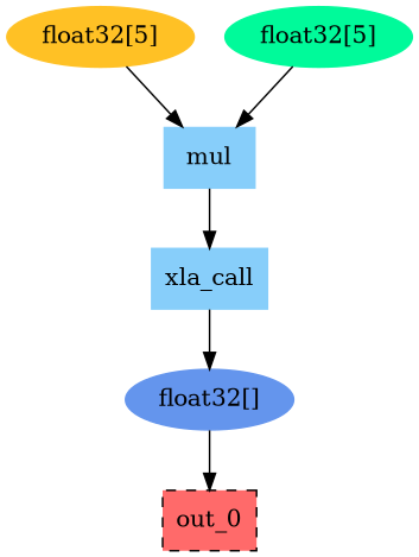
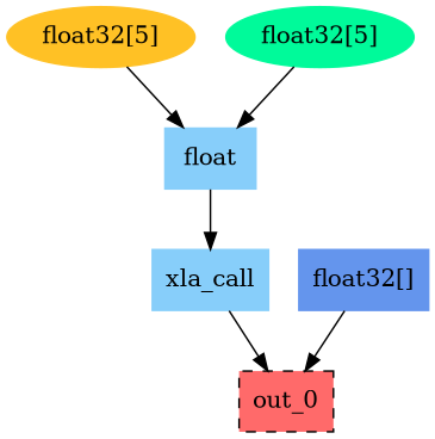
  digraph {
    node [color=lightskyblue style=filled]
    n1 [color=goldenrod1 label="float32[5]"]
-   n2 [label=mul shape=box]
+   n2 [label=float shape=box]
    n3 [label=xla_call shape=box]
    n4 [color=mediumspringgreen label="float32[5]"]
-   n5 [color=cornflowerblue label="float32[]"]
+   n5 [color=cornflowerblue label="float32[]" shape=box]
    n6 [color=black fillcolor=indianred1 label=out_0 shape=box style="filled,dashed"]
    n1 -> n2
    n2 -> n3
-   n3 -> n5
+   n3 -> n6
    n4 -> n2
    n5 -> n6
  }
